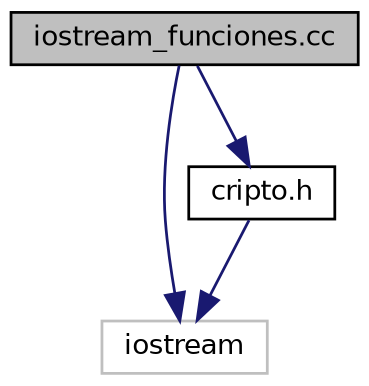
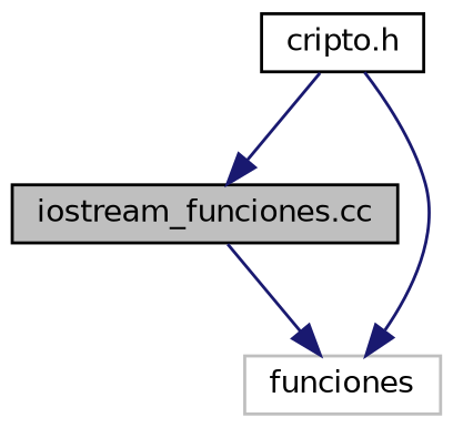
  digraph {
    node [color=black fillcolor=white fontname=Helvetica fontsize=10 shape=record style=filled]
    edge [color=midnightblue fontname=Helvetica fontsize=10 labelfontname=Helvetica labelfontsize=10 style=solid]
    n1 [fillcolor=grey75 fontcolor=black height=0.2 label="iostream_funciones.cc" width=0.4]
-   n2 [color=grey75 height=0.2 label=iostream width=0.4]
+   n2 [color=grey75 height=0.2 label=funciones width=0.4]
    n3 [height=0.2 label="cripto.h" width=0.4]
    n1 -> n2
-   n1 -> n3
+   n3 -> n1
    n3 -> n2
  }
